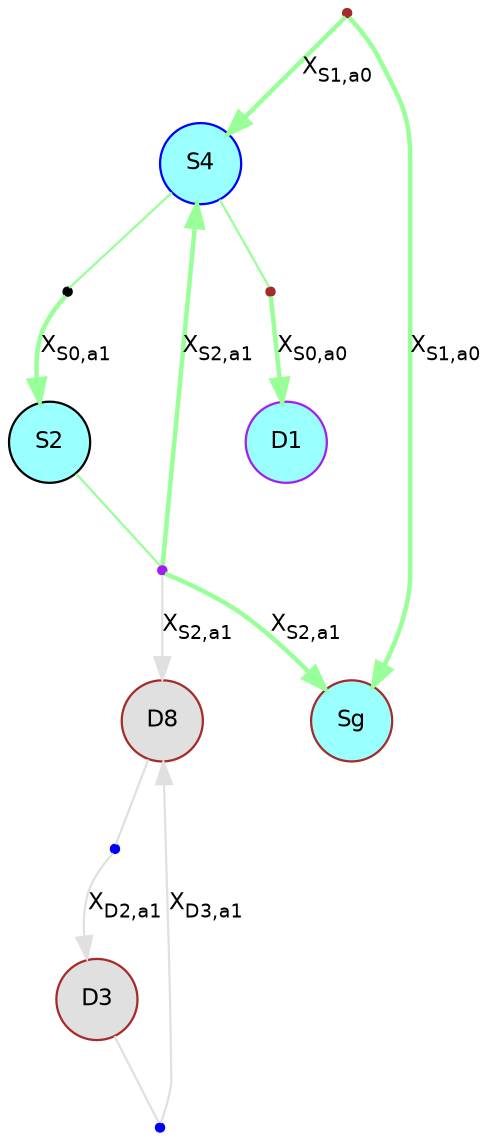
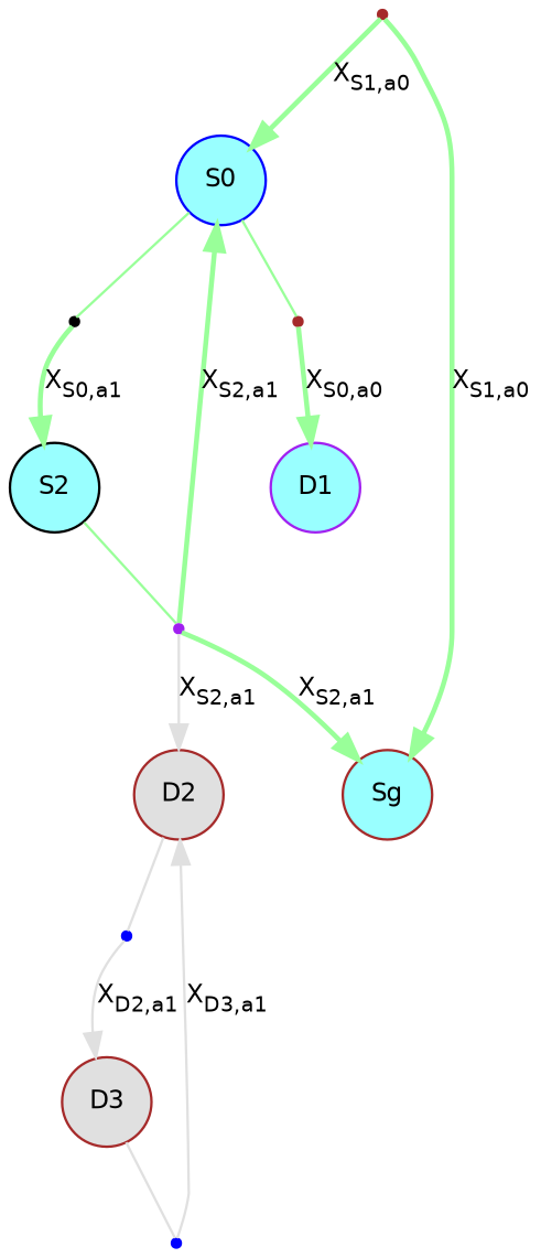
  digraph {
    node [color=brown fontname=Helvetica fontsize=10 shape=circle style=filled]
    edge [color="#99FF99	" fontname=Helvetica fontsize=10]
-   n1 [color=blue fillcolor="#99FFFF" label=S4]
+   n1 [color=blue fillcolor="#99FFFF" label=S0]
    S0a0 [shape=point]
    S0a1 [color=black shape=point]
    n4 [color=purple fillcolor="#99FFFF" label=D1]
    n5 [color=black fillcolor="#99FFFF" label=S2]
    S1a0 [shape=point]
    n7 [fillcolor="#99FFFF" label=Sg]
    S2a1 [color=purple shape=point]
-   n9 [fillcolor="#E0E0E0" label=D8]
+   n9 [fillcolor="#E0E0E0" label=D2]
    D2a1 [color=blue shape=point]
    n11 [fillcolor="#E0E0E0" label=D3]
    D3a1 [color=blue shape=point]
    n1 -> S0a0 [arrowhead=none color="#99FF99"]
    n1 -> S0a1 [arrowhead=none color="#99FF99"]
    S0a0 -> n4 [label=<X<SUB>S0,a0</SUB>> penwidth=2.0]
    S0a1 -> n5 [label=<X<SUB>S0,a1</SUB>> penwidth=2.0]
    n5 -> S2a1 [arrowhead=none color="#99FF99"]
    S1a0 -> n1 [label=<X<SUB>S1,a0</SUB>> penwidth=2.0]
    S1a0 -> n7 [label=<X<SUB>S1,a0</SUB>> penwidth=2.0]
    S2a1 -> n1 [label=<X<SUB>S2,a1</SUB>> penwidth=2.0]
    S2a1 -> n7 [label=<X<SUB>S2,a1</SUB>> penwidth=2.0]
    S2a1 -> n9 [color="#E0E0E0" label=<X<SUB>S2,a1</SUB>>]
    n9 -> D2a1 [arrowhead=none color="#E0E0E0"]
    D2a1 -> n11 [color="#E0E0E0" label=<X<SUB>D2,a1</SUB>>]
    n11 -> D3a1 [arrowhead=none color="#E0E0E0"]
    D3a1 -> n9 [color="#E0E0E0" label=<X<SUB>D3,a1</SUB>>]
  }
